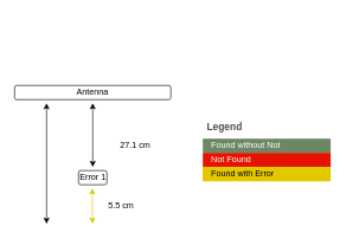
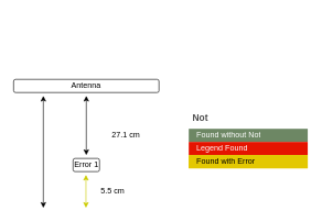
  <mxCell id="0" />
  <mxCell id="1" parent="0" />
  <mxCell id="2" value="" style="endArrow=classic;startArrow=classic;html=1;rounded=0;entryX=0.5;entryY=1;entryDx=0;entryDy=0;exitX=0.5;exitY=0;exitDx=0;exitDy=0;fillColor=#d5e8d4;strokeColor=#000000;" edge="1" parent="1" target="5"><mxGeometry width="50" height="50" relative="1" as="geometry"><mxPoint x="130" y="235" as="sourcePoint" /><mxPoint x="95" y="155" as="targetPoint" /></mxGeometry></mxCell>
  <mxCell id="3" value="" style="group" vertex="1" connectable="0" parent="1"><mxGeometry x="20" y="115" width="220" height="30" as="geometry" /></mxCell>
  <mxCell id="4" value="" style="rounded=1;whiteSpace=wrap;html=1;rotation=90;" vertex="1" parent="3"><mxGeometry x="100" y="-95" width="20" height="220" as="geometry" /></mxCell>
  <mxCell id="5" value="Antenna" style="text;html=1;strokeColor=none;fillColor=none;align=center;verticalAlign=middle;whiteSpace=wrap;rounded=0;" vertex="1" parent="3"><mxGeometry x="80" width="60" height="30" as="geometry" /></mxCell>
  <mxCell id="6" value="27.1 cm" style="text;html=1;strokeColor=none;fillColor=none;align=center;verticalAlign=middle;whiteSpace=wrap;rounded=0;" vertex="1" parent="1"><mxGeometry x="160" y="190" width="60" height="30" as="geometry" /></mxCell>
  <mxCell id="7" value="" style="endArrow=classic;startArrow=classic;html=1;rounded=0;strokeColor=#CCCC00;" edge="1" parent="1"><mxGeometry width="50" height="50" relative="1" as="geometry"><mxPoint x="129.5" y="315" as="sourcePoint" /><mxPoint x="129.5" y="265" as="targetPoint" /></mxGeometry></mxCell>
  <mxCell id="8" value="5.5 cm" style="text;html=1;strokeColor=none;fillColor=none;align=center;verticalAlign=middle;whiteSpace=wrap;rounded=0;" vertex="1" parent="1"><mxGeometry x="140" y="275" width="60" height="30" as="geometry" /></mxCell>
  <mxCell id="9" value="" style="endArrow=classic;startArrow=classic;html=1;rounded=0;" edge="1" parent="1"><mxGeometry width="50" height="50" relative="1" as="geometry"><mxPoint x="65" y="315" as="sourcePoint" /><mxPoint x="65" y="145" as="targetPoint" /></mxGeometry></mxCell>
- <mxCell id="10" value="Legend" style="shape=table;startSize=30;container=1;collapsible=0;childLayout=tableLayout;fontSize=14;align=left;verticalAlign=top;fillColor=none;strokeColor=none;fontColor=#4D4D4D;fontStyle=1;spacingLeft=6;spacing=0;resizable=0;" vertex="1" parent="1"><mxGeometry x="285" y="165" width="180" height="90" as="geometry" /></mxCell>
+ <mxCell id="10" value="Not" style="shape=table;startSize=30;container=1;collapsible=0;childLayout=tableLayout;fontSize=14;align=left;verticalAlign=top;fillColor=none;strokeColor=none;fontColor=#4D4D4D;fontStyle=1;spacingLeft=6;spacing=0;resizable=0;" vertex="1" parent="1"><mxGeometry x="285" y="165" width="180" height="90" as="geometry" /></mxCell>
  <mxCell id="11" value="" style="shape=tableRow;horizontal=0;startSize=0;swimlaneHead=0;swimlaneBody=0;strokeColor=inherit;top=0;left=0;bottom=0;right=0;collapsible=0;dropTarget=0;fillColor=none;points=[[0,0.5],[1,0.5]];portConstraint=eastwest;fontSize=12;" vertex="1" parent="10"><mxGeometry y="30" width="180" height="20" as="geometry" /></mxCell>
  <mxCell id="12" value="Found without Not" style="shape=partialRectangle;html=1;whiteSpace=wrap;connectable=0;strokeColor=#3A5431;overflow=hidden;fillColor=#6d8764;top=0;left=0;bottom=0;right=0;pointerEvents=1;fontSize=12;align=left;fontColor=#ffffff;spacingLeft=10;spacingRight=4;" vertex="1" parent="11"><mxGeometry width="180" height="20" as="geometry"><mxRectangle width="180" height="20" as="alternateBounds" /></mxGeometry></mxCell>
  <mxCell id="13" value="" style="shape=tableRow;horizontal=0;startSize=0;swimlaneHead=0;swimlaneBody=0;strokeColor=inherit;top=0;left=0;bottom=0;right=0;collapsible=0;dropTarget=0;fillColor=none;points=[[0,0.5],[1,0.5]];portConstraint=eastwest;fontSize=12;" vertex="1" parent="10"><mxGeometry y="50" width="180" height="20" as="geometry" /></mxCell>
- <mxCell id="14" value="Not Found" style="shape=partialRectangle;html=1;whiteSpace=wrap;connectable=0;strokeColor=#B20000;overflow=hidden;fillColor=#e51400;top=0;left=0;bottom=0;right=0;pointerEvents=1;fontSize=12;align=left;fontColor=#ffffff;spacingLeft=10;spacingRight=4;" vertex="1" parent="13"><mxGeometry width="180" height="20" as="geometry"><mxRectangle width="180" height="20" as="alternateBounds" /></mxGeometry></mxCell>
+ <mxCell id="14" value="Legend Found" style="shape=partialRectangle;html=1;whiteSpace=wrap;connectable=0;strokeColor=#B20000;overflow=hidden;fillColor=#e51400;top=0;left=0;bottom=0;right=0;pointerEvents=1;fontSize=12;align=left;fontColor=#ffffff;spacingLeft=10;spacingRight=4;" vertex="1" parent="13"><mxGeometry width="180" height="20" as="geometry"><mxRectangle width="180" height="20" as="alternateBounds" /></mxGeometry></mxCell>
  <mxCell id="15" value="" style="shape=tableRow;horizontal=0;startSize=0;swimlaneHead=0;swimlaneBody=0;strokeColor=#B09500;top=0;left=0;bottom=0;right=0;collapsible=0;dropTarget=0;fillColor=#e3c800;points=[[0,0.5],[1,0.5]];portConstraint=eastwest;fontSize=12;fontColor=#000000;" vertex="1" parent="10"><mxGeometry y="70" width="180" height="20" as="geometry" /></mxCell>
  <mxCell id="16" value="Found with Error" style="shape=partialRectangle;html=1;whiteSpace=wrap;connectable=0;strokeColor=#B09500;overflow=hidden;fillColor=#e3c800;top=0;left=0;bottom=0;right=0;pointerEvents=1;fontSize=12;align=left;fontColor=#000000;spacingLeft=10;spacingRight=4;" vertex="1" parent="15"><mxGeometry width="180" height="20" as="geometry"><mxRectangle width="180" height="20" as="alternateBounds" /></mxGeometry></mxCell>
  <mxCell id="17" value="" style="group" vertex="1" connectable="0" parent="1"><mxGeometry x="97.5" y="235" width="65" height="30" as="geometry" /></mxCell>
  <mxCell id="18" value="" style="rounded=1;whiteSpace=wrap;html=1;" vertex="1" parent="17"><mxGeometry x="12.5" y="5" width="40" height="20" as="geometry" /></mxCell>
  <mxCell id="19" value="Error 1" style="text;html=1;strokeColor=none;fillColor=none;align=center;verticalAlign=middle;whiteSpace=wrap;rounded=0;" vertex="1" parent="17"><mxGeometry width="65" height="30" as="geometry" /></mxCell>
